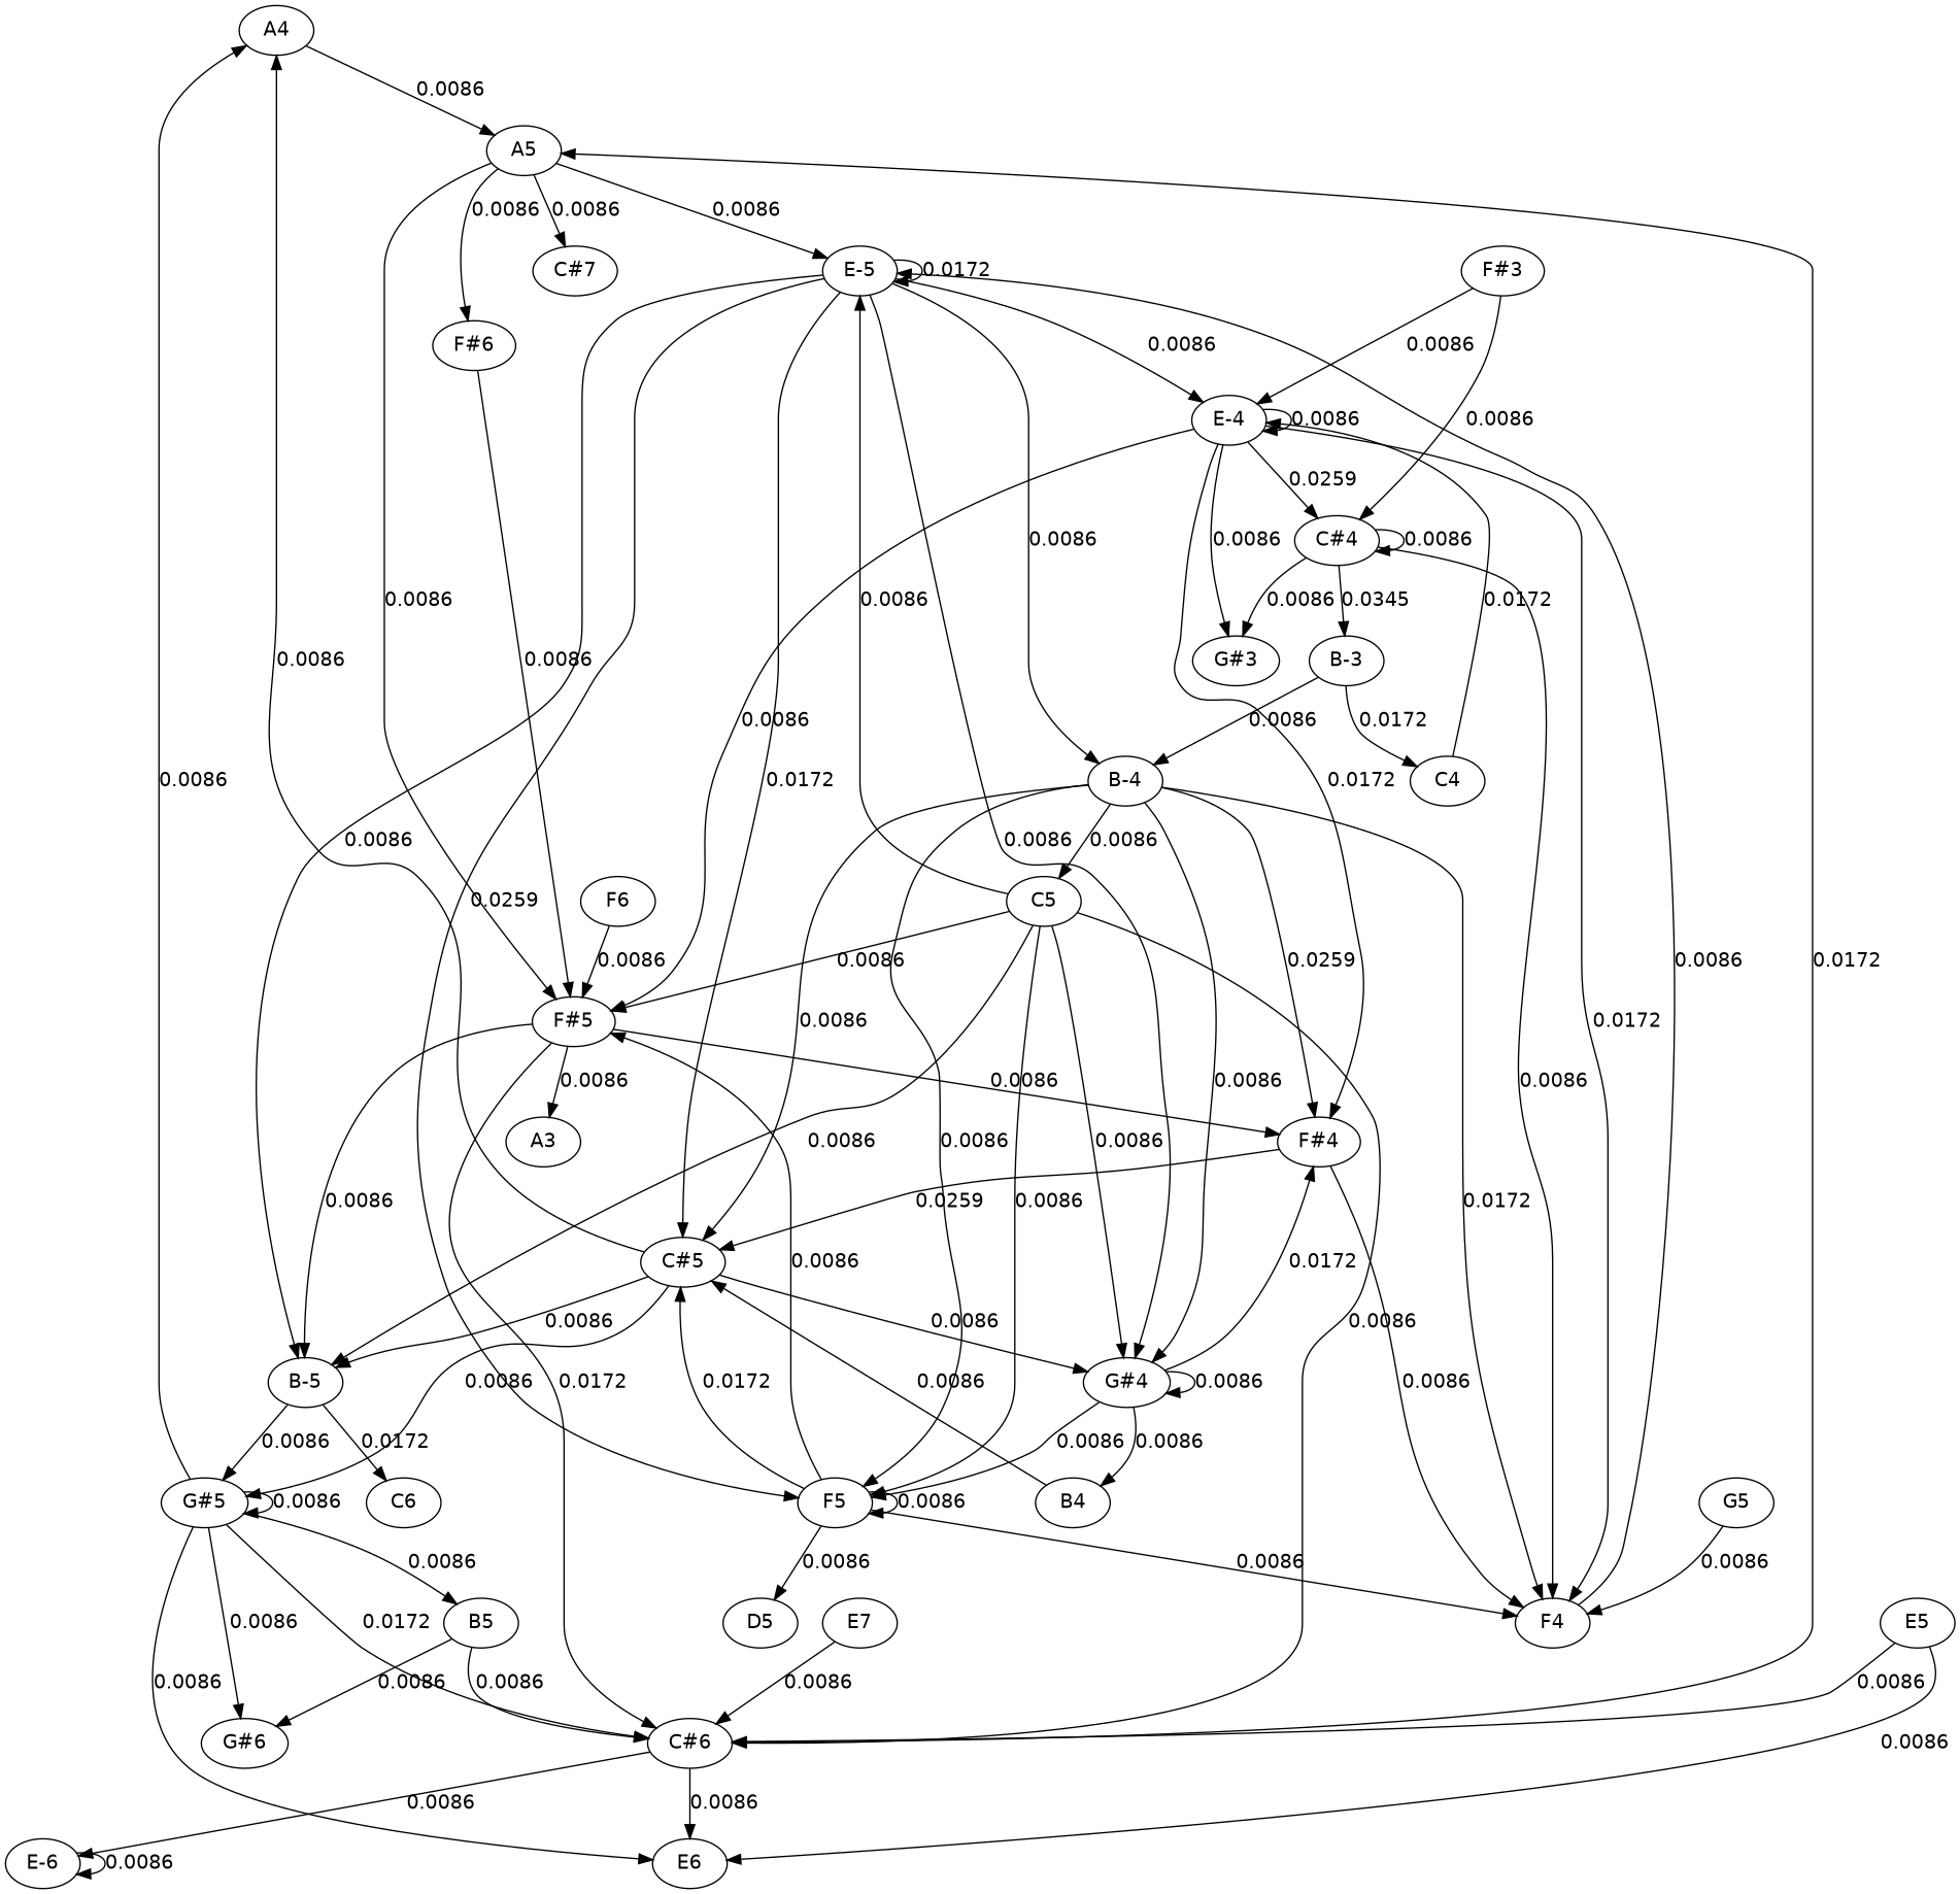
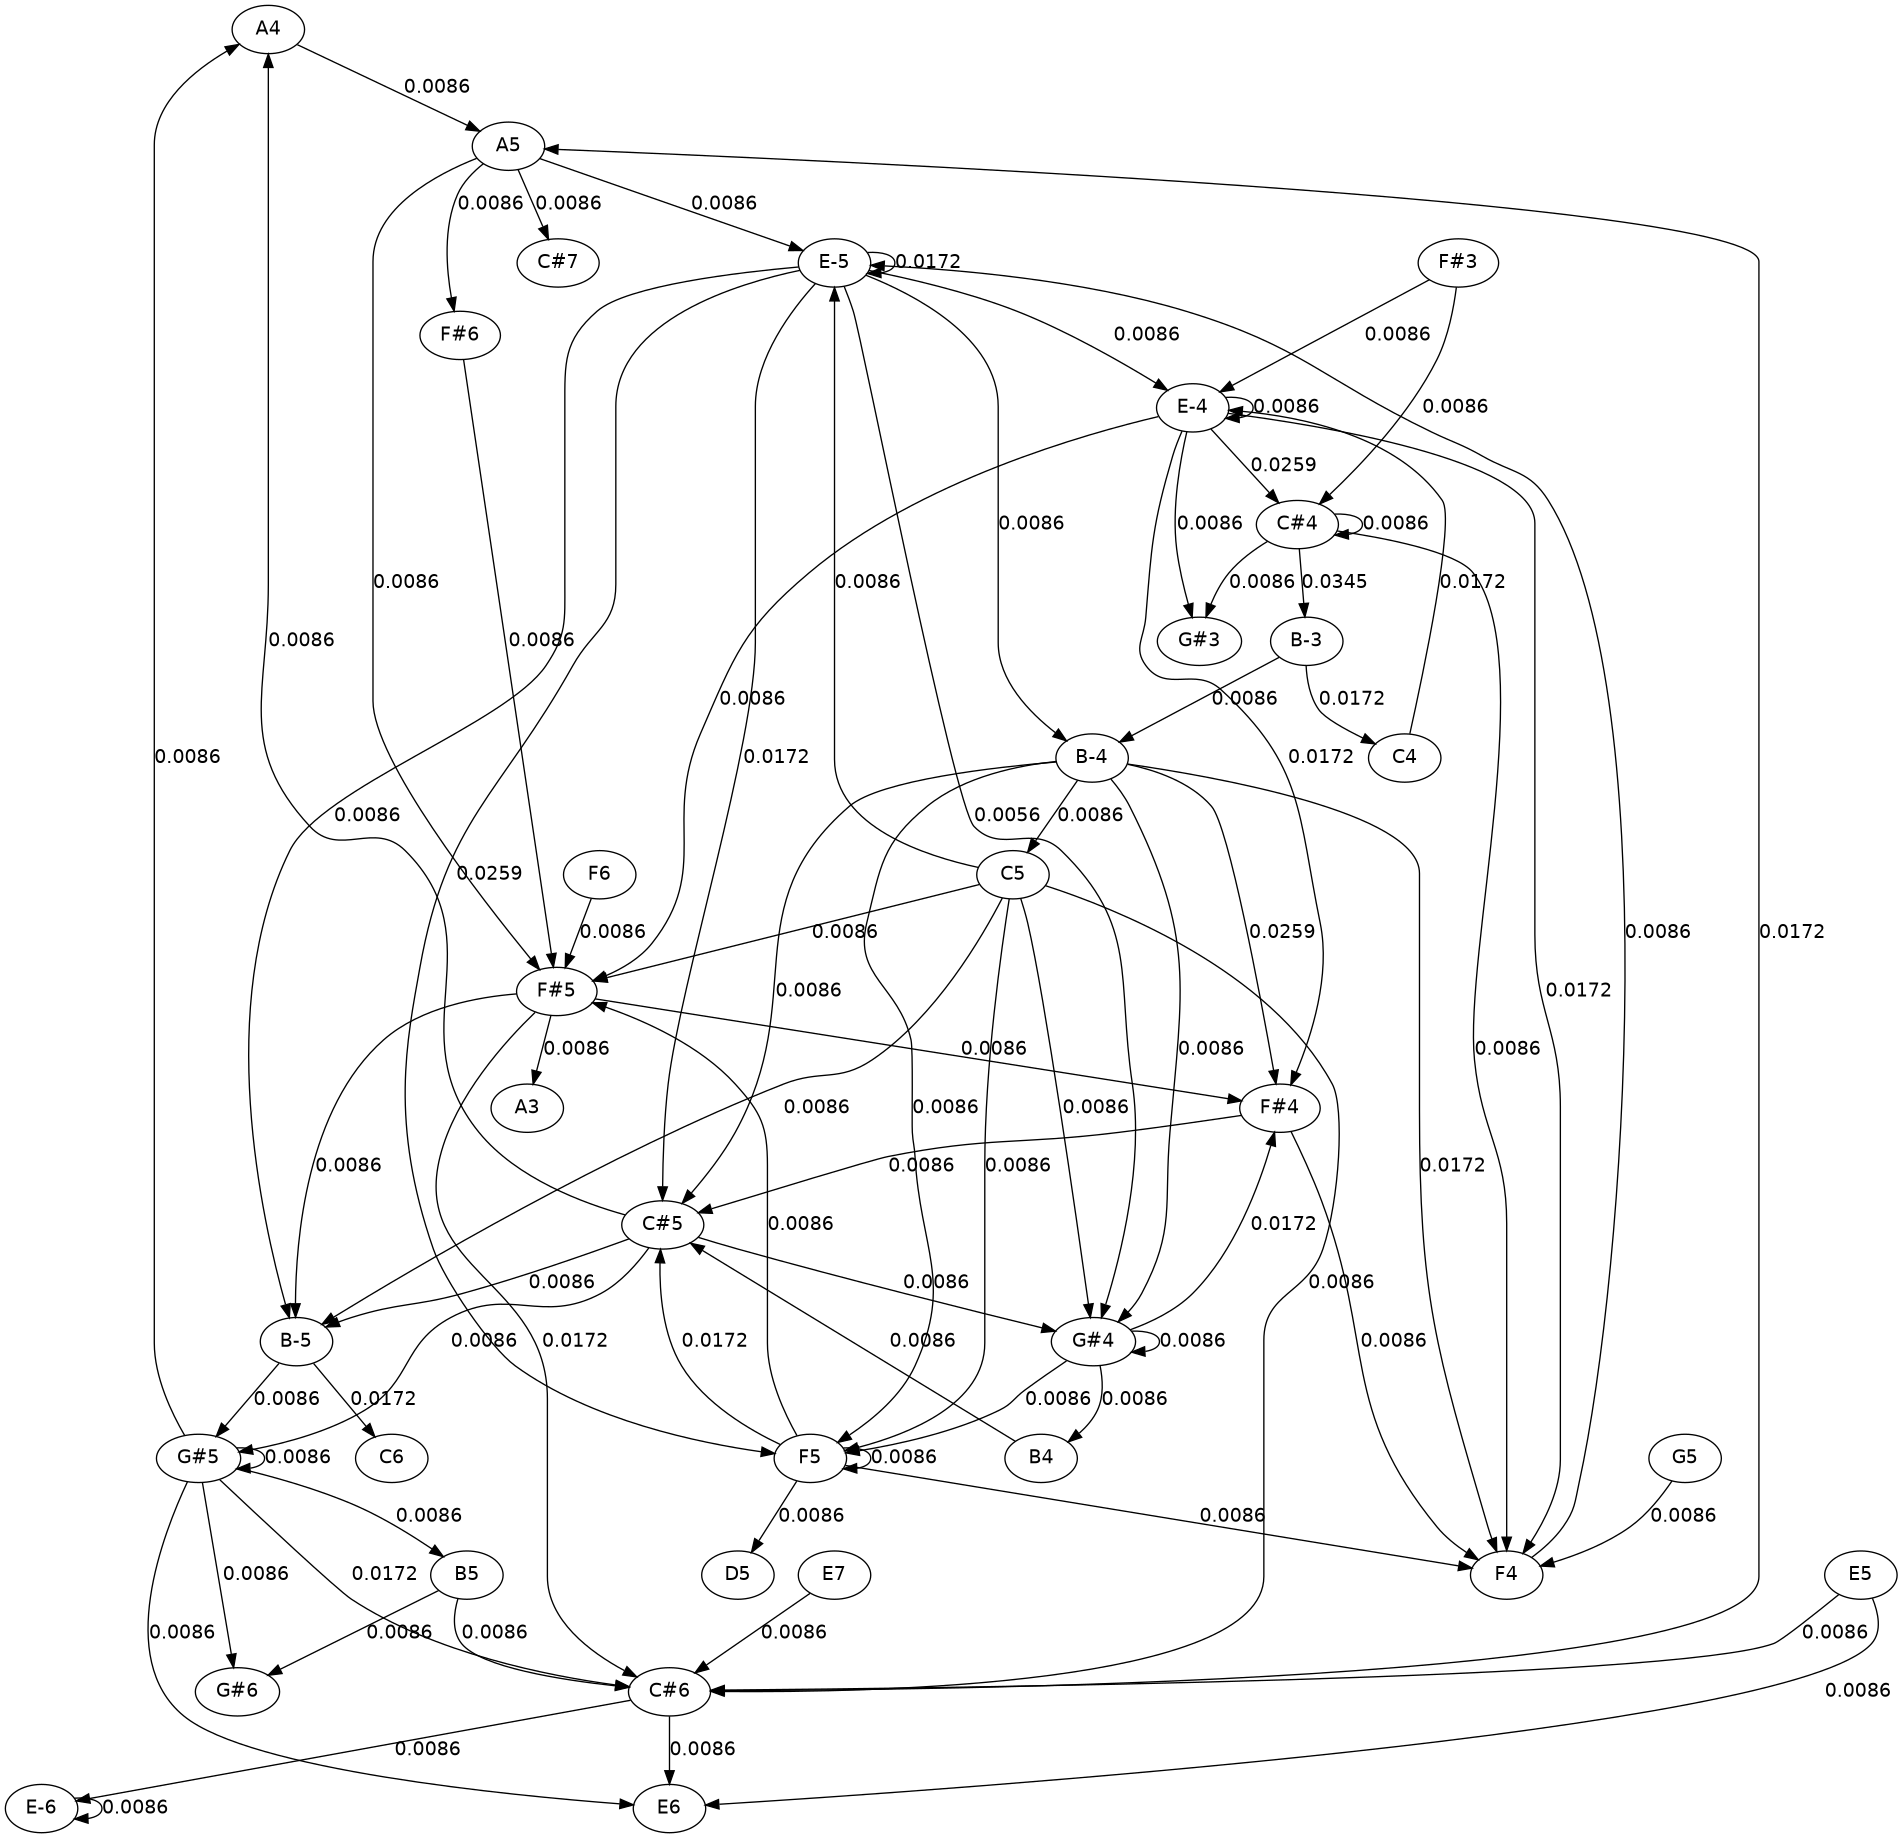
  strict graph {
    fontname="DejaVu Sans"
    node [fontname="DejaVu Sans"]
    edge [arrowtype=normal dir=forward fontname="DejaVu Sans"]
    A4 [height=0.5 width=0.75]
    A5 [height=0.5 width=0.75]
    "E-5" [height=0.5 width=0.75]
    "C#7" [height=0.5 width=0.75187]
    "F#5" [height=0.5 width=0.75]
    "F#6" [height=0.5 width=0.75]
    "B-5" [height=0.5 width=0.75]
    "E-4" [height=0.5 width=0.75]
    F5 [height=0.5 width=0.75]
    "C#5" [height=0.5 width=0.75187]
    "B-4" [height=0.5 width=0.75]
    "G#4" [height=0.5 width=0.75927]
    "C#6" [height=0.5 width=0.75187]
    A3 [height=0.5 width=0.75]
    "F#4" [height=0.5 width=0.75]
    "G#5" [height=0.5 width=0.75927]
    C6 [height=0.5 width=0.75]
    F4 [height=0.5 width=0.75]
    "G#3" [height=0.5 width=0.75927]
    "C#4" [height=0.5 width=0.75187]
    D5 [height=0.5 width=0.75]
    C5 [height=0.5 width=0.75]
    B4 [height=0.5 width=0.75]
    "E-6" [height=0.5 width=0.75]
    E6 [height=0.5 width=0.75]
    "G#6" [height=0.5 width=0.75927]
    B5 [height=0.5 width=0.75]
    "B-3" [height=0.5 width=0.75]
    C4 [height=0.5 width=0.75]
    E5 [height=0.5 width=0.75]
    E7 [height=0.5 width=0.75]
    "F#3" [height=0.5 width=0.75]
    F6 [height=0.5 width=0.75]
    G5 [height=0.5 width=0.75]
    A4 -- A5 [label=0.0086]
    A5 -- "E-5" [label=0.0086]
    A5 -- "C#7" [label=0.0086]
    A5 -- "F#5" [label=0.0086]
    A5 -- "F#6" [label=0.0086]
    "E-5" -- "E-5" [label=0.0172]
    "E-5" -- "B-5" [label=0.0086]
    "E-5" -- "E-4" [label=0.0086]
    "E-5" -- F5 [label=0.0259]
    "E-5" -- "C#5" [label=0.0172]
    "E-5" -- "B-4" [label=0.0086]
-   "E-5" -- "G#4" [label=0.0086]
+   "E-5" -- "G#4" [label=0.0056]
    "F#5" -- "B-5" [label=0.0086]
    "F#5" -- "C#6" [label=0.0172]
    "F#5" -- A3 [label=0.0086]
    "F#5" -- "F#4" [label=0.0086]
    "F#6" -- "F#5" [label=0.0086]
    "B-5" -- "G#5" [label=0.0086]
    "B-5" -- C6 [label=0.0172]
    "E-4" -- "F#5" [label=0.0086]
    "E-4" -- "E-4" [label=0.0086]
    "E-4" -- "F#4" [label=0.0172]
    "E-4" -- F4 [label=0.0172]
    "E-4" -- "G#3" [label=0.0086]
    "E-4" -- "C#4" [label=0.0259]
    F5 -- "F#5" [label=0.0086]
    F5 -- F5 [label=0.0086]
    F5 -- "C#5" [label=0.0172]
    F5 -- F4 [label=0.0086]
    F5 -- D5 [label=0.0086]
    "C#5" -- A4 [label=0.0086]
    "C#5" -- "B-5" [label=0.0086]
    "C#5" -- "G#4" [label=0.0086]
    "C#5" -- "G#5" [label=0.0086]
    "B-4" -- F5 [label=0.0086]
    "B-4" -- "C#5" [label=0.0086]
    "B-4" -- "G#4" [label=0.0086]
    "B-4" -- "F#4" [label=0.0259]
    "B-4" -- F4 [label=0.0172]
    "B-4" -- C5 [label=0.0086]
    "G#4" -- F5 [label=0.0086]
    "G#4" -- "G#4" [label=0.0086]
    "G#4" -- "F#4" [label=0.0172]
    "G#4" -- B4 [label=0.0086]
    "C#6" -- A5 [label=0.0172]
    "C#6" -- "E-6" [label=0.0086]
    "C#6" -- E6 [label=0.0086]
-   "F#4" -- "C#5" [label=0.0259]
+   "F#4" -- "C#5" [label=0.0086]
    "F#4" -- F4 [label=0.0086]
    "G#5" -- A4 [label=0.0086]
    "G#5" -- "C#6" [label=0.0172]
    "G#5" -- "G#5" [label=0.0086]
    "G#5" -- E6 [label=0.0086]
    "G#5" -- "G#6" [label=0.0086]
    "G#5" -- B5 [label=0.0086]
    F4 -- "E-5" [label=0.0086]
    "C#4" -- F4 [label=0.0086]
    "C#4" -- "G#3" [label=0.0086]
    "C#4" -- "C#4" [label=0.0086]
    "C#4" -- "B-3" [label=0.0345]
    C5 -- "E-5" [label=0.0086]
    C5 -- "F#5" [label=0.0086]
    C5 -- "B-5" [label=0.0086]
    C5 -- F5 [label=0.0086]
    C5 -- "G#4" [label=0.0086]
    C5 -- "C#6" [label=0.0086]
    B4 -- "C#5" [label=0.0086]
    "E-6" -- "E-6" [label=0.0086]
    B5 -- "C#6" [label=0.0086]
    B5 -- "G#6" [label=0.0086]
    "B-3" -- "B-4" [label=0.0086]
    "B-3" -- C4 [label=0.0172]
    C4 -- "E-4" [label=0.0172]
    E5 -- "C#6" [label=0.0086]
    E5 -- E6 [label=0.0086]
    E7 -- "C#6" [label=0.0086]
    "F#3" -- "E-4" [label=0.0086]
    "F#3" -- "C#4" [label=0.0086]
    F6 -- "F#5" [label=0.0086]
    G5 -- F4 [label=0.0086]
  }
